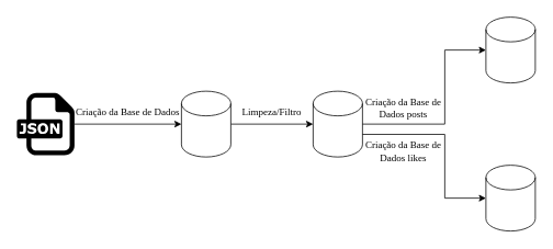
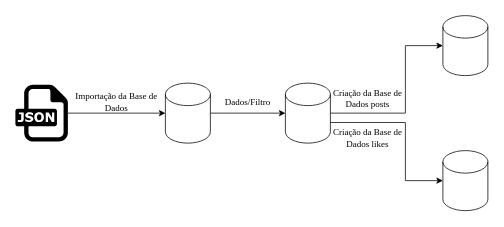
  <mxCell id="0" />
  <mxCell id="1" parent="0" />
  <mxCell id="2" value="" style="dashed=0;outlineConnect=0;html=1;align=center;labelPosition=center;verticalLabelPosition=bottom;verticalAlign=top;shape=mxgraph.weblogos.json" vertex="1" parent="1"><mxGeometry x="20" y="112.1" width="70" height="75.8" as="geometry" /></mxCell>
- <mxCell id="3" value="&lt;font face=&quot;Times New Roman&quot;&gt;Criação da Base de Dados&lt;/font&gt;" style="text;strokeColor=none;align=center;fillColor=none;html=1;verticalAlign=middle;whiteSpace=wrap;rounded=0;" vertex="1" parent="1"><mxGeometry x="90" y="125" width="130" height="20" as="geometry" /></mxCell>
+ <mxCell id="3" value="&lt;font face=&quot;Times New Roman&quot;&gt;Importação da Base de Dados&lt;/font&gt;" style="text;strokeColor=none;align=center;fillColor=none;html=1;verticalAlign=middle;whiteSpace=wrap;rounded=0;" vertex="1" parent="1"><mxGeometry x="90" y="125" width="130" height="20" as="geometry" /></mxCell>
  <mxCell id="4" value="" style="edgeStyle=orthogonalEdgeStyle;rounded=0;orthogonalLoop=1;jettySize=auto;html=1;" edge="1" parent="1" source="5" target="7"><mxGeometry relative="1" as="geometry" /></mxCell>
  <mxCell id="5" value="" style="shape=cylinder3;whiteSpace=wrap;html=1;boundedLbl=1;backgroundOutline=1;size=15;" vertex="1" parent="1"><mxGeometry x="220" y="110" width="60" height="80" as="geometry" /></mxCell>
  <mxCell id="6" value="" style="endArrow=classic;html=1;rounded=0;entryX=0;entryY=0.5;entryDx=0;entryDy=0;entryPerimeter=0;" edge="1" parent="1" source="2" target="5"><mxGeometry width="50" height="50" relative="1" as="geometry"><mxPoint x="115" y="149.71" as="sourcePoint" /><mxPoint x="195" y="149.71" as="targetPoint" /></mxGeometry></mxCell>
  <mxCell id="7" value="" style="shape=cylinder3;whiteSpace=wrap;html=1;boundedLbl=1;backgroundOutline=1;size=15;" vertex="1" parent="1"><mxGeometry x="380" y="110" width="60" height="80" as="geometry" /></mxCell>
- <mxCell id="8" value="&lt;font face=&quot;Times New Roman&quot;&gt;Limpeza/Filtro&lt;/font&gt;" style="text;strokeColor=none;align=center;fillColor=none;html=1;verticalAlign=middle;whiteSpace=wrap;rounded=0;" vertex="1" parent="1"><mxGeometry x="280" y="130" width="100" height="10" as="geometry" /></mxCell>
+ <mxCell id="8" value="&lt;font face=&quot;Times New Roman&quot;&gt;Dados/Filtro&lt;/font&gt;" style="text;strokeColor=none;align=center;fillColor=none;html=1;verticalAlign=middle;whiteSpace=wrap;rounded=0;" vertex="1" parent="1"><mxGeometry x="280" y="130" width="100" height="10" as="geometry" /></mxCell>
  <mxCell id="9" value="" style="shape=cylinder3;whiteSpace=wrap;html=1;boundedLbl=1;backgroundOutline=1;size=15;" vertex="1" parent="1"><mxGeometry x="590" y="200" width="60" height="80" as="geometry" /></mxCell>
  <mxCell id="10" value="" style="shape=cylinder3;whiteSpace=wrap;html=1;boundedLbl=1;backgroundOutline=1;size=15;" vertex="1" parent="1"><mxGeometry x="590" y="20" width="60" height="80" as="geometry" /></mxCell>
  <mxCell id="11" value="" style="edgeStyle=orthogonalEdgeStyle;rounded=0;orthogonalLoop=1;jettySize=auto;html=1;entryX=0;entryY=0.5;entryDx=0;entryDy=0;entryPerimeter=0;exitX=1;exitY=0.5;exitDx=0;exitDy=0;exitPerimeter=0;" edge="1" parent="1" source="7" target="10"><mxGeometry relative="1" as="geometry"><mxPoint x="470" y="160" as="sourcePoint" /><mxPoint x="540" y="149.71" as="targetPoint" /><Array as="points"><mxPoint x="540" y="150" /><mxPoint x="540" y="60" /></Array></mxGeometry></mxCell>
  <mxCell id="12" value="" style="edgeStyle=orthogonalEdgeStyle;rounded=0;orthogonalLoop=1;jettySize=auto;html=1;entryX=0;entryY=0.5;entryDx=0;entryDy=0;entryPerimeter=0;exitX=1;exitY=0;exitDx=0;exitDy=52.5;exitPerimeter=0;" edge="1" parent="1" source="7" target="9"><mxGeometry relative="1" as="geometry"><mxPoint x="400" y="220" as="sourcePoint" /><mxPoint x="500" y="220" as="targetPoint" /><Array as="points"><mxPoint x="540" y="162" /><mxPoint x="540" y="240" /></Array></mxGeometry></mxCell>
  <mxCell id="13" value="&lt;font face=&quot;Times New Roman&quot;&gt;Criação da Base de Dados posts&lt;/font&gt;" style="text;strokeColor=none;align=center;fillColor=none;html=1;verticalAlign=middle;whiteSpace=wrap;rounded=0;rotation=0;" vertex="1" parent="1"><mxGeometry x="440" y="125" width="100" height="10" as="geometry" /></mxCell>
  <mxCell id="14" value="&lt;font face=&quot;Times New Roman&quot;&gt;Criação da Base de Dados likes&lt;/font&gt;" style="text;strokeColor=none;align=center;fillColor=none;html=1;verticalAlign=middle;whiteSpace=wrap;rounded=0;rotation=0;" vertex="1" parent="1"><mxGeometry x="440" y="177.9" width="100" height="10" as="geometry" /></mxCell>
